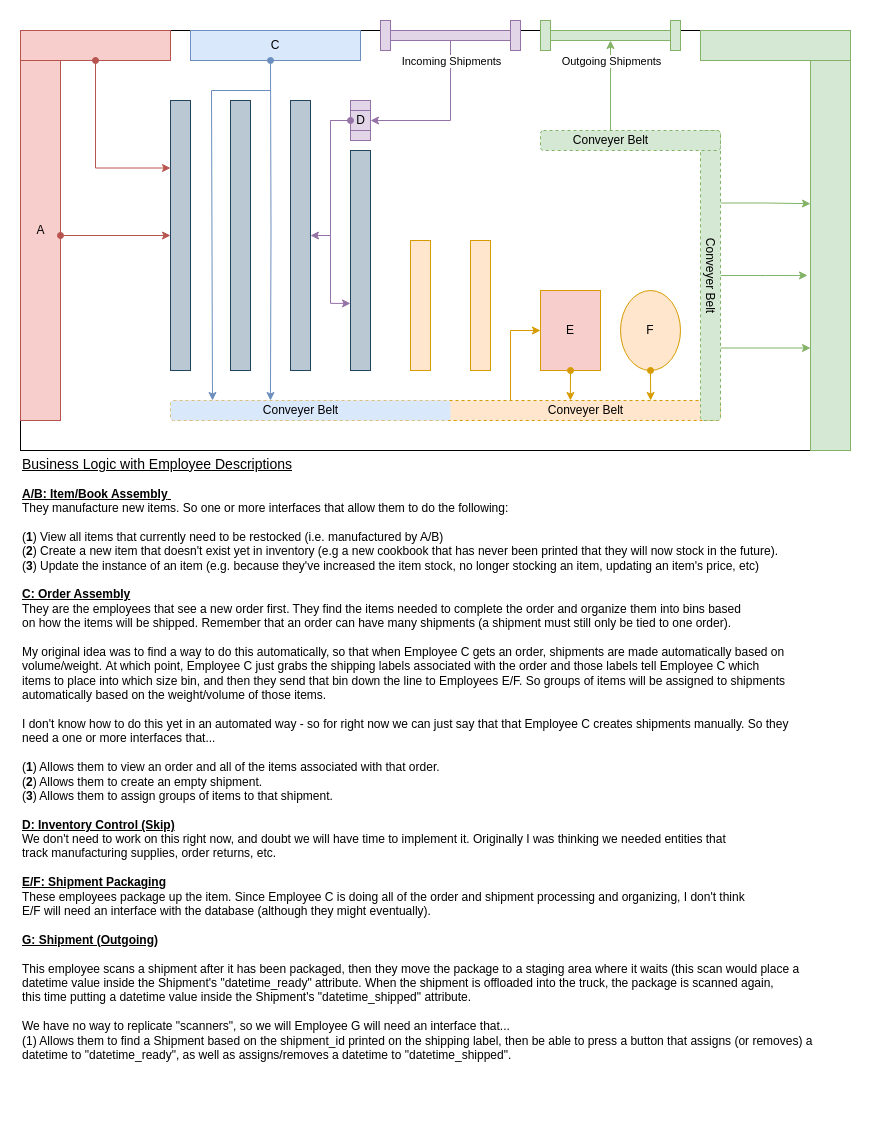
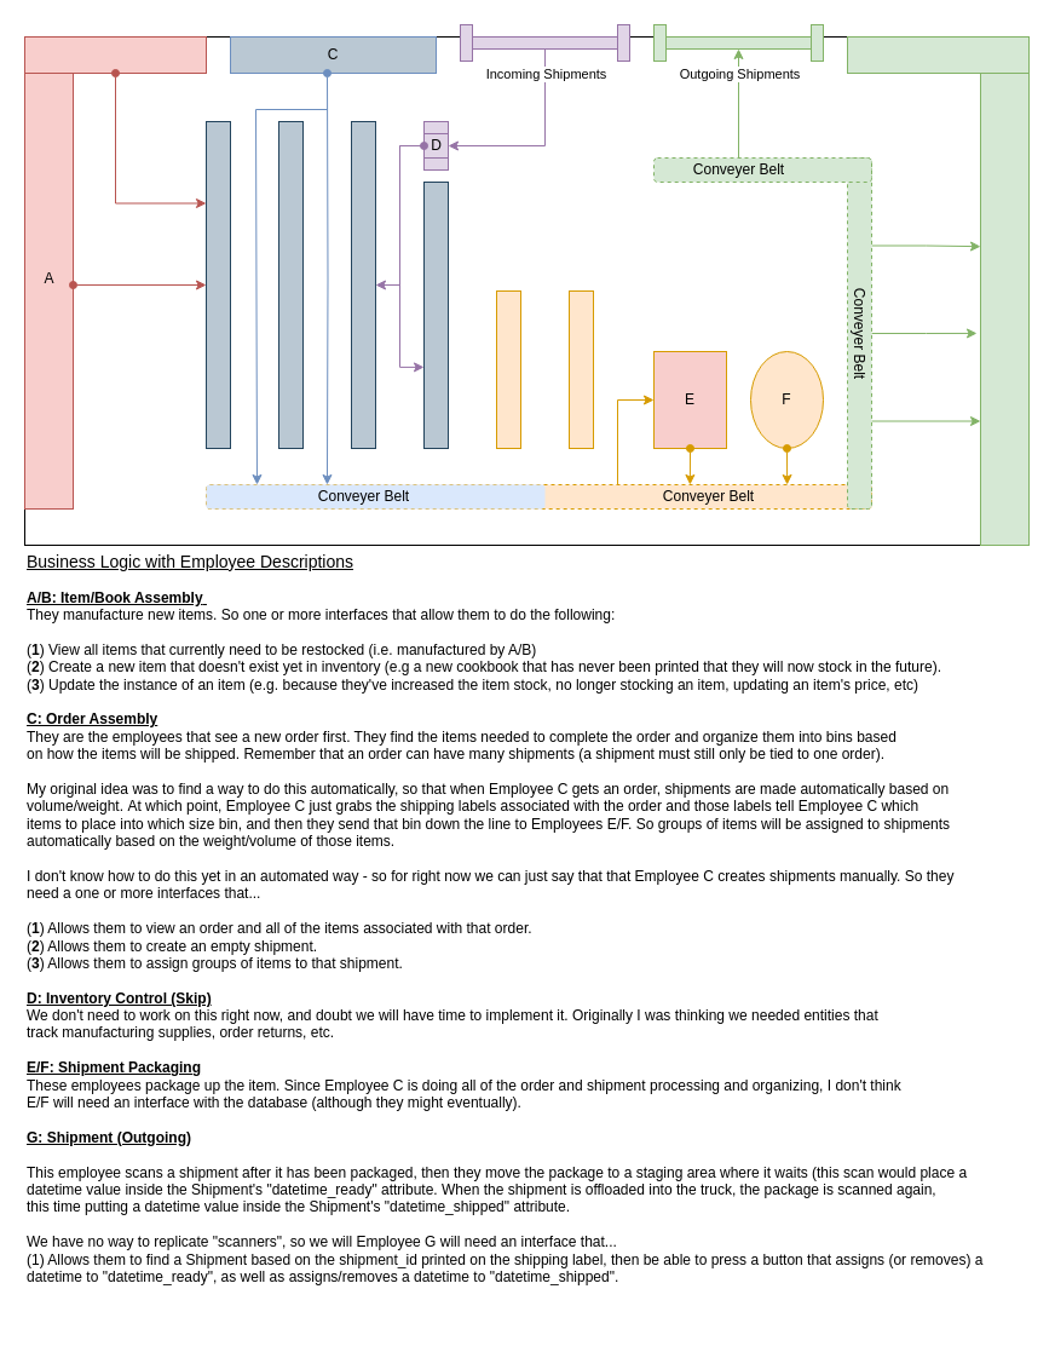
  <mxCell id="0" />
  <mxCell id="1" parent="0" />
  <mxCell id="2" value="" style="rounded=0;whiteSpace=wrap;html=1;" parent="1" vertex="1"><mxGeometry x="20" y="30" width="830" height="420" as="geometry" /></mxCell>
  <mxCell id="3" value="" style="rounded=0;whiteSpace=wrap;html=1;fillColor=#f8cecc;strokeColor=#b85450;" parent="1" vertex="1"><mxGeometry x="20" y="60" width="40" height="360" as="geometry" /></mxCell>
  <mxCell id="4" value="" style="rounded=0;whiteSpace=wrap;html=1;fillColor=#f8cecc;strokeColor=#b85450;" parent="1" vertex="1"><mxGeometry x="20" y="30" width="150" height="30" as="geometry" /></mxCell>
  <mxCell id="5" style="edgeStyle=orthogonalEdgeStyle;rounded=0;orthogonalLoop=1;jettySize=auto;html=1;exitX=0.5;exitY=1;exitDx=0;exitDy=0;entryX=0;entryY=0.25;entryDx=0;entryDy=0;startArrow=oval;startFill=1;fillColor=#f8cecc;strokeColor=#b85450;" parent="1" source="4" target="32" edge="1"><mxGeometry relative="1" as="geometry" /></mxCell>
  <mxCell id="6" style="edgeStyle=orthogonalEdgeStyle;rounded=0;orthogonalLoop=1;jettySize=auto;html=1;entryX=0.15;entryY=0;entryDx=0;entryDy=0;entryPerimeter=0;startArrow=none;startFill=0;endArrow=classic;endFill=1;fillColor=#dae8fc;strokeColor=#6c8ebf;" parent="1" target="31" edge="1"><mxGeometry relative="1" as="geometry"><mxPoint x="270" y="90" as="sourcePoint" /><Array as="points"><mxPoint x="211" y="90" /></Array></mxGeometry></mxCell>
- <mxCell id="7" value="C" style="rounded=0;whiteSpace=wrap;html=1;fillColor=#dae8fc;strokeColor=#6c8ebf;" parent="1" vertex="1"><mxGeometry x="190" y="30" width="170" height="30" as="geometry" /></mxCell>
+ <mxCell id="7" value="C" style="rounded=0;whiteSpace=wrap;html=1;fillColor=#bac8d3;strokeColor=#6c8ebf;" parent="1" vertex="1"><mxGeometry x="190" y="30" width="170" height="30" as="geometry" /></mxCell>
  <mxCell id="8" style="edgeStyle=orthogonalEdgeStyle;rounded=0;orthogonalLoop=1;jettySize=auto;html=1;entryX=0.357;entryY=0;entryDx=0;entryDy=0;entryPerimeter=0;startArrow=oval;startFill=1;fillColor=#dae8fc;strokeColor=#6c8ebf;" parent="1" target="31" edge="1"><mxGeometry relative="1" as="geometry"><mxPoint x="270" y="60" as="sourcePoint" /><Array as="points" /></mxGeometry></mxCell>
  <mxCell id="9" value="" style="rounded=0;whiteSpace=wrap;html=1;fillColor=#e1d5e7;strokeColor=#9673a6;" parent="1" vertex="1"><mxGeometry x="380" y="20" width="10" height="30" as="geometry" /></mxCell>
  <mxCell id="10" value="" style="rounded=0;whiteSpace=wrap;html=1;fillColor=#e1d5e7;strokeColor=#9673a6;" parent="1" vertex="1"><mxGeometry x="510" y="20" width="10" height="30" as="geometry" /></mxCell>
  <mxCell id="11" style="edgeStyle=orthogonalEdgeStyle;rounded=0;orthogonalLoop=1;jettySize=auto;html=1;exitX=0.5;exitY=1;exitDx=0;exitDy=0;entryX=1;entryY=0.5;entryDx=0;entryDy=0;entryPerimeter=0;fillColor=#e1d5e7;strokeColor=#9673a6;" parent="1" source="13" target="40" edge="1"><mxGeometry relative="1" as="geometry" /></mxCell>
  <mxCell id="12" value="Incoming Shipments" style="edgeLabel;html=1;align=center;verticalAlign=middle;resizable=0;points=[];" parent="11" vertex="1" connectable="0"><mxGeometry x="-0.6" y="1" relative="1" as="geometry"><mxPoint x="-1" y="-12" as="offset" /></mxGeometry></mxCell>
  <mxCell id="13" value="" style="rounded=0;whiteSpace=wrap;html=1;fillColor=#e1d5e7;strokeColor=#9673a6;" parent="1" vertex="1"><mxGeometry x="390" y="30" width="120" height="10" as="geometry" /></mxCell>
  <mxCell id="14" value="" style="rounded=0;whiteSpace=wrap;html=1;fillColor=#d5e8d4;strokeColor=#82b366;" parent="1" vertex="1"><mxGeometry x="670" y="20" width="10" height="30" as="geometry" /></mxCell>
  <mxCell id="15" value="" style="rounded=0;whiteSpace=wrap;html=1;fillColor=#d5e8d4;strokeColor=#82b366;" parent="1" vertex="1"><mxGeometry x="540" y="20" width="10" height="30" as="geometry" /></mxCell>
  <mxCell id="16" value="" style="rounded=0;whiteSpace=wrap;html=1;fillColor=#d5e8d4;strokeColor=#82b366;" parent="1" vertex="1"><mxGeometry x="550" y="30" width="120" height="10" as="geometry" /></mxCell>
  <mxCell id="17" style="edgeStyle=orthogonalEdgeStyle;rounded=0;orthogonalLoop=1;jettySize=auto;html=1;exitX=1;exitY=0.5;exitDx=0;exitDy=0;entryX=-0.075;entryY=0.573;entryDx=0;entryDy=0;entryPerimeter=0;startArrow=none;startFill=0;endArrow=classic;endFill=1;fillColor=#d5e8d4;strokeColor=#82b366;" parent="1" source="21" target="26" edge="1"><mxGeometry relative="1" as="geometry" /></mxCell>
  <mxCell id="18" style="edgeStyle=orthogonalEdgeStyle;rounded=0;orthogonalLoop=1;jettySize=auto;html=1;exitX=1;exitY=0.75;exitDx=0;exitDy=0;entryX=0;entryY=0.75;entryDx=0;entryDy=0;startArrow=none;startFill=0;endArrow=classic;endFill=1;fillColor=#d5e8d4;strokeColor=#82b366;" parent="1" source="21" target="26" edge="1"><mxGeometry relative="1" as="geometry" /></mxCell>
  <mxCell id="19" value="" style="rounded=1;whiteSpace=wrap;html=1;fillColor=#ffe6cc;strokeColor=#d79b00;dashed=1;" parent="1" vertex="1"><mxGeometry x="170" y="400" width="550" height="20" as="geometry" /></mxCell>
  <mxCell id="20" style="edgeStyle=orthogonalEdgeStyle;rounded=0;orthogonalLoop=1;jettySize=auto;html=1;exitX=1;exitY=0.25;exitDx=0;exitDy=0;entryX=0;entryY=0.398;entryDx=0;entryDy=0;entryPerimeter=0;startArrow=none;startFill=0;endArrow=classic;endFill=1;fillColor=#d5e8d4;strokeColor=#82b366;" parent="1" source="21" target="26" edge="1"><mxGeometry relative="1" as="geometry" /></mxCell>
  <mxCell id="21" value="" style="rounded=1;whiteSpace=wrap;html=1;fillColor=#d5e8d4;strokeColor=#82b366;dashed=1;" parent="1" vertex="1"><mxGeometry x="700" y="130" width="20" height="290" as="geometry" /></mxCell>
  <mxCell id="22" style="edgeStyle=orthogonalEdgeStyle;rounded=0;orthogonalLoop=1;jettySize=auto;html=1;exitX=0.4;exitY=0.05;exitDx=0;exitDy=0;entryX=0.5;entryY=1;entryDx=0;entryDy=0;startArrow=none;startFill=0;endArrow=classic;endFill=1;exitPerimeter=0;fillColor=#d5e8d4;strokeColor=#82b366;" parent="1" source="24" target="16" edge="1"><mxGeometry relative="1" as="geometry"><Array as="points"><mxPoint x="612" y="130" /><mxPoint x="610" y="130" /></Array></mxGeometry></mxCell>
  <mxCell id="23" value="Outgoing Shipments" style="edgeLabel;html=1;align=center;verticalAlign=middle;resizable=0;points=[];" parent="22" vertex="1" connectable="0"><mxGeometry x="0.226" y="2" relative="1" as="geometry"><mxPoint x="2" y="-16" as="offset" /></mxGeometry></mxCell>
  <mxCell id="24" value="" style="rounded=1;whiteSpace=wrap;html=1;fillColor=#d5e8d4;strokeColor=#82b366;dashed=1;" parent="1" vertex="1"><mxGeometry x="540" y="130" width="180" height="20" as="geometry" /></mxCell>
  <mxCell id="25" value="F" style="ellipse;whiteSpace=wrap;html=1;fillColor=#ffe6cc;strokeColor=#d79b00;" parent="1" vertex="1"><mxGeometry x="620" y="290" width="60" height="80" as="geometry" /></mxCell>
  <mxCell id="26" value="" style="rounded=0;whiteSpace=wrap;html=1;fillColor=#d5e8d4;strokeColor=#82b366;" parent="1" vertex="1"><mxGeometry x="810" y="40" width="40" height="410" as="geometry" /></mxCell>
  <mxCell id="27" value="" style="rounded=0;whiteSpace=wrap;html=1;fillColor=#d5e8d4;strokeColor=#82b366;" parent="1" vertex="1"><mxGeometry x="700" y="30" width="150" height="30" as="geometry" /></mxCell>
  <mxCell id="28" value="" style="rounded=0;whiteSpace=wrap;html=1;fillColor=#bac8d3;gradientDirection=south;strokeColor=#23445d;" parent="1" vertex="1"><mxGeometry x="230" y="100" width="20" height="270" as="geometry" /></mxCell>
  <mxCell id="29" value="" style="rounded=0;whiteSpace=wrap;html=1;fillColor=#bac8d3;strokeColor=#23445d;" parent="1" vertex="1"><mxGeometry x="290" y="100" width="20" height="270" as="geometry" /></mxCell>
  <mxCell id="30" value="" style="rounded=0;whiteSpace=wrap;html=1;fillColor=#bac8d3;strokeColor=#23445d;" parent="1" vertex="1"><mxGeometry x="350" y="150" width="20" height="220" as="geometry" /></mxCell>
  <mxCell id="31" value="" style="rounded=1;whiteSpace=wrap;html=1;fillColor=#dae8fc;strokeColor=none;dashed=1;" parent="1" vertex="1"><mxGeometry x="170" y="400" width="280" height="20" as="geometry" /></mxCell>
  <mxCell id="32" value="" style="rounded=0;whiteSpace=wrap;html=1;fillColor=#bac8d3;strokeColor=#23445d;gradientDirection=north;" parent="1" vertex="1"><mxGeometry x="170" y="100" width="20" height="270" as="geometry" /></mxCell>
  <mxCell id="33" style="edgeStyle=orthogonalEdgeStyle;rounded=0;orthogonalLoop=1;jettySize=auto;html=1;entryX=0;entryY=0.5;entryDx=0;entryDy=0;startArrow=none;startFill=0;endArrow=classic;endFill=1;fillColor=#ffe6cc;strokeColor=#d79b00;" parent="1" target="34" edge="1"><mxGeometry relative="1" as="geometry"><mxPoint x="510" y="400" as="sourcePoint" /><Array as="points"><mxPoint x="510" y="400" /><mxPoint x="510" y="330" /></Array></mxGeometry></mxCell>
  <mxCell id="34" value="E" style="rounded=0;whiteSpace=wrap;html=1;fillColor=#f8cecc;strokeColor=#d79b00;" parent="1" vertex="1"><mxGeometry x="540" y="290" width="60" height="80" as="geometry" /></mxCell>
  <mxCell id="35" value="" style="rounded=0;whiteSpace=wrap;html=1;fillColor=#ffe6cc;strokeColor=#d79b00;" parent="1" vertex="1"><mxGeometry x="410" y="240" width="20" height="130" as="geometry" /></mxCell>
  <mxCell id="36" value="" style="rounded=0;whiteSpace=wrap;html=1;fillColor=#ffe6cc;strokeColor=#d79b00;" parent="1" vertex="1"><mxGeometry x="470" y="240" width="20" height="130" as="geometry" /></mxCell>
  <mxCell id="37" value="A" style="text;html=1;resizable=0;autosize=1;align=center;verticalAlign=middle;points=[];fillColor=none;strokeColor=none;rounded=0;" parent="1" vertex="1"><mxGeometry x="30" y="220" width="20" height="20" as="geometry" /></mxCell>
  <mxCell id="38" style="edgeStyle=orthogonalEdgeStyle;rounded=0;orthogonalLoop=1;jettySize=auto;html=1;exitX=0;exitY=0.5;exitDx=0;exitDy=0;entryX=1;entryY=0.5;entryDx=0;entryDy=0;startArrow=none;startFill=0;fillColor=#e1d5e7;strokeColor=#9673a6;" parent="1" source="39" target="29" edge="1"><mxGeometry relative="1" as="geometry"><Array as="points"><mxPoint x="330" y="120" /><mxPoint x="330" y="235" /></Array></mxGeometry></mxCell>
  <mxCell id="39" value="" style="rounded=0;whiteSpace=wrap;html=1;fillColor=#e1d5e7;strokeColor=#9673a6;" parent="1" vertex="1"><mxGeometry x="350" y="100" width="20" height="40" as="geometry" /></mxCell>
  <mxCell id="40" value="D" style="text;html=1;resizable=0;autosize=1;align=center;verticalAlign=middle;points=[];fillColor=#e1d5e7;strokeColor=#9673a6;rounded=0;" parent="1" vertex="1"><mxGeometry x="350" y="110" width="20" height="20" as="geometry" /></mxCell>
  <mxCell id="41" style="edgeStyle=orthogonalEdgeStyle;rounded=0;orthogonalLoop=1;jettySize=auto;html=1;exitX=0;exitY=0.5;exitDx=0;exitDy=0;entryX=0;entryY=0.695;entryDx=0;entryDy=0;startArrow=oval;startFill=1;entryPerimeter=0;fillColor=#e1d5e7;strokeColor=#9673a6;" parent="1" source="39" target="30" edge="1"><mxGeometry relative="1" as="geometry" /></mxCell>
  <mxCell id="42" value="&lt;font style=&quot;font-size: 14px&quot;&gt;&lt;u&gt;Business Logic with Employee Descriptions&lt;/u&gt;&lt;br&gt;&lt;/font&gt;&lt;br&gt;&lt;div&gt;&lt;u&gt;&lt;b&gt;A/B: Item/Book Assembly&lt;/b&gt;&amp;nbsp;&lt;/u&gt;&lt;/div&gt;&lt;div&gt;&lt;span&gt;They manufacture new items. So one or more interfaces that allow them to do the following:&lt;/span&gt;&lt;br&gt;&lt;/div&gt;&lt;div&gt;&lt;span&gt;&lt;br&gt;&lt;/span&gt;&lt;/div&gt;&lt;div&gt;(&lt;b&gt;1&lt;/b&gt;) View all items that&amp;nbsp;currently need to be restocked (i.e. manufactured by A/B)&lt;/div&gt;&lt;div&gt;(&lt;b&gt;2&lt;/b&gt;) Create a new item that doesn't exist yet in inventory (e.g a new cookbook that has never been printed that they will now stock in the future).&amp;nbsp;&lt;/div&gt;&lt;div&gt;(&lt;b&gt;3&lt;/b&gt;) Update the instance of an item (e.g. because they've increased the item stock, no longer stocking an item, updating an item's price, etc)&lt;/div&gt;&lt;div&gt;&lt;span&gt;&lt;br&gt;&lt;/span&gt;&lt;/div&gt;&lt;div&gt;&lt;span&gt;&lt;b&gt;&lt;u&gt;C: Order Assembly&lt;/u&gt;&lt;/b&gt;&lt;/span&gt;&lt;/div&gt;&lt;div&gt;&lt;span&gt;They are the employees that see a new order first. They find the items needed to complete the order and organize them into bins based&lt;/span&gt;&lt;/div&gt;&lt;div&gt;&lt;span&gt;on how the items will be shipped.&amp;nbsp;&lt;/span&gt;&lt;span&gt;Remember that an order can have many shipments (a shipment must still only be tied to one order)&lt;/span&gt;&lt;span&gt;.&amp;nbsp;&lt;/span&gt;&lt;/div&gt;&lt;div&gt;&lt;span&gt;&lt;br&gt;&lt;/span&gt;&lt;/div&gt;&lt;div&gt;&lt;span&gt;My original idea was to find a way to do this automatically, so that when Employee C gets an order, shipments are made automatically based on&amp;nbsp;&lt;/span&gt;&lt;/div&gt;&lt;div&gt;&lt;span&gt;volume/weight.&amp;nbsp;&lt;/span&gt;&lt;span&gt;At which&amp;nbsp;&lt;/span&gt;&lt;span&gt;point, Employee C just grabs the shipping labels associated with the order and those labels tell Employee C which&amp;nbsp;&lt;/span&gt;&lt;/div&gt;&lt;div&gt;&lt;span&gt;items to place into which size bin, and then they&amp;nbsp;&lt;/span&gt;&lt;span&gt;send that bin down the line to Employees E/F. So groups of items will be assigned to shipments&amp;nbsp;&lt;/span&gt;&lt;/div&gt;&lt;div&gt;&lt;span&gt;automatically&amp;nbsp;&lt;/span&gt;&lt;span&gt;based on the weight/volume of those items.&amp;nbsp;&lt;/span&gt;&lt;/div&gt;&lt;div&gt;&lt;span&gt;&lt;br&gt;&lt;/span&gt;&lt;/div&gt;&lt;div&gt;&lt;span&gt;I don't know how to do this yet in an automated way - so for right now we can just say that that Employee C creates shipments manually. So they&amp;nbsp;&lt;/span&gt;&lt;/div&gt;&lt;div&gt;&lt;span&gt;need a one or more interfaces that...&lt;/span&gt;&lt;/div&gt;&lt;div&gt;&lt;span&gt;&lt;br&gt;&lt;/span&gt;&lt;/div&gt;&lt;div&gt;(&lt;b&gt;1&lt;/b&gt;) Allows them to view an order and all of the items associated with that order.&lt;/div&gt;&lt;div&gt;(&lt;b&gt;2&lt;/b&gt;) Allows them to create an empty shipment.&lt;/div&gt;&lt;div&gt;(&lt;b&gt;3&lt;/b&gt;) Allows them to assign groups of items to that shipment.&lt;/div&gt;&lt;div&gt;&lt;br&gt;&lt;/div&gt;&lt;div&gt;&lt;span&gt;&lt;b&gt;&lt;u&gt;D: Inventory Control (Skip)&lt;/u&gt;&lt;/b&gt;&lt;/span&gt;&lt;/div&gt;&lt;div&gt;&lt;span&gt;We don't need to work on this right now, and doubt we will have time to implement it. Originally I was thinking we needed entities that&lt;/span&gt;&lt;/div&gt;&lt;div&gt;&lt;span&gt;track manufacturing supplies, order returns, etc.&lt;/span&gt;&lt;/div&gt;&lt;div&gt;&lt;span&gt;&lt;br&gt;&lt;/span&gt;&lt;/div&gt;&lt;div&gt;&lt;u&gt;&lt;b&gt;E/F: Shipment Packaging&lt;/b&gt;&lt;/u&gt;&lt;/div&gt;&lt;div&gt;These employees package up the item. Since Employee C is doing all of the order and shipment processing and organizing, I don't think&lt;/div&gt;&lt;div&gt;E/F will need an interface with the database (although they might eventually).&lt;/div&gt;&lt;div&gt;&lt;br&gt;&lt;/div&gt;&lt;div&gt;&lt;span&gt;&lt;u&gt;&lt;b&gt;G: Shipment (Outgoing)&lt;/b&gt;&lt;/u&gt;&lt;/span&gt;&lt;br&gt;&lt;/div&gt;&lt;div&gt;&lt;span&gt;&lt;br&gt;&lt;/span&gt;&lt;/div&gt;&lt;div&gt;This employee scans a shipment after it has been packaged, then they move the package to a staging area where it waits (this scan would place a&amp;nbsp;&lt;/div&gt;&lt;div&gt;datetime value&lt;span&gt;&amp;nbsp;inside the Shipment's &quot;datetime_ready&quot; attribute. When the shipment is offloaded into the truck, the package is scanned again,&lt;/span&gt;&lt;/div&gt;&lt;div&gt;&lt;span&gt;this time putting a datetime value inside the Shipment's &quot;datetime_shipped&quot; attribute.&lt;/span&gt;&lt;/div&gt;&lt;div&gt;&lt;span&gt;&lt;br&gt;&lt;/span&gt;&lt;/div&gt;&lt;div&gt;&lt;span&gt;We have no way to replicate &quot;scanners&quot;, so we will Employee G will need an interface that...&lt;/span&gt;&lt;/div&gt;&lt;div&gt;&lt;span&gt;(1) Allows them to find a Shipment based on the shipment_id printed on the shipping label, then be able to press a button that assigns (or removes) a&amp;nbsp;&lt;/span&gt;&lt;/div&gt;&lt;div&gt;&lt;span&gt;datetime&amp;nbsp;&lt;/span&gt;&lt;span&gt;to &quot;datetime_ready&quot;, as well as assigns/removes a datetime to &quot;datetime_shipped&quot;.&lt;/span&gt;&lt;/div&gt;&lt;div&gt;&lt;span&gt;&lt;br&gt;&lt;/span&gt;&lt;/div&gt;&lt;div&gt;&lt;span&gt;&lt;br&gt;&lt;/span&gt;&lt;/div&gt;&lt;div&gt;&lt;span&gt;&lt;br&gt;&lt;/span&gt;&lt;/div&gt;" style="text;html=1;resizable=0;autosize=1;align=left;verticalAlign=middle;points=[];fillColor=none;strokeColor=none;rounded=0;" parent="1" vertex="1"><mxGeometry x="20" y="460" width="810" height="640" as="geometry" /></mxCell>
  <mxCell id="43" style="edgeStyle=orthogonalEdgeStyle;rounded=0;orthogonalLoop=1;jettySize=auto;html=1;entryX=0;entryY=0.5;entryDx=0;entryDy=0;startArrow=oval;startFill=1;fillColor=#f8cecc;strokeColor=#b85450;" parent="1" target="32" edge="1"><mxGeometry relative="1" as="geometry"><mxPoint x="60" y="235" as="sourcePoint" /><Array as="points"><mxPoint x="60" y="235" /></Array></mxGeometry></mxCell>
  <mxCell id="44" style="edgeStyle=orthogonalEdgeStyle;rounded=0;orthogonalLoop=1;jettySize=auto;html=1;exitX=0.5;exitY=1;exitDx=0;exitDy=0;entryX=0.727;entryY=0;entryDx=0;entryDy=0;startArrow=oval;startFill=1;entryPerimeter=0;endArrow=classic;endFill=1;fillColor=#ffe6cc;strokeColor=#d79b00;" parent="1" source="34" target="19" edge="1"><mxGeometry relative="1" as="geometry" /></mxCell>
  <mxCell id="45" style="edgeStyle=orthogonalEdgeStyle;rounded=0;orthogonalLoop=1;jettySize=auto;html=1;exitX=0.5;exitY=1;exitDx=0;exitDy=0;entryX=0.873;entryY=0;entryDx=0;entryDy=0;entryPerimeter=0;startArrow=oval;startFill=1;endArrow=classic;endFill=1;fillColor=#ffe6cc;strokeColor=#d79b00;" parent="1" source="25" target="19" edge="1"><mxGeometry relative="1" as="geometry" /></mxCell>
  <mxCell id="46" value="Conveyer Belt" style="text;html=1;resizable=0;autosize=1;align=center;verticalAlign=middle;points=[];fillColor=none;strokeColor=none;rounded=0;" parent="1" vertex="1"><mxGeometry x="255" y="400" width="90" height="20" as="geometry" /></mxCell>
  <mxCell id="47" value="Conveyer Belt" style="text;html=1;resizable=0;autosize=1;align=center;verticalAlign=middle;points=[];fillColor=none;strokeColor=none;rounded=0;" parent="1" vertex="1"><mxGeometry x="540" y="400" width="90" height="20" as="geometry" /></mxCell>
  <mxCell id="48" value="Conveyer Belt" style="text;html=1;resizable=0;autosize=1;align=center;verticalAlign=middle;points=[];fillColor=none;strokeColor=none;rounded=0;rotation=90;" parent="1" vertex="1"><mxGeometry x="665" y="265" width="90" height="20" as="geometry" /></mxCell>
  <mxCell id="49" value="Conveyer Belt" style="text;html=1;resizable=0;autosize=1;align=center;verticalAlign=middle;points=[];fillColor=none;strokeColor=none;rounded=0;" parent="1" vertex="1"><mxGeometry x="565" y="130" width="90" height="20" as="geometry" /></mxCell>
